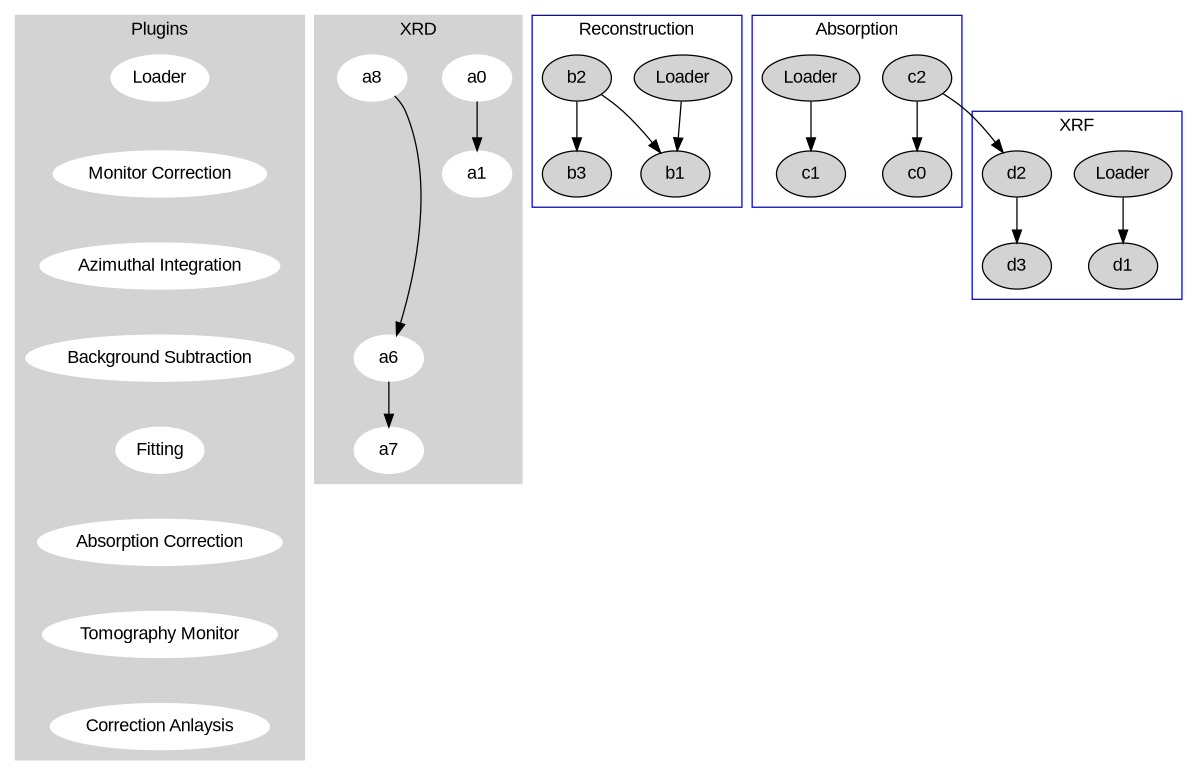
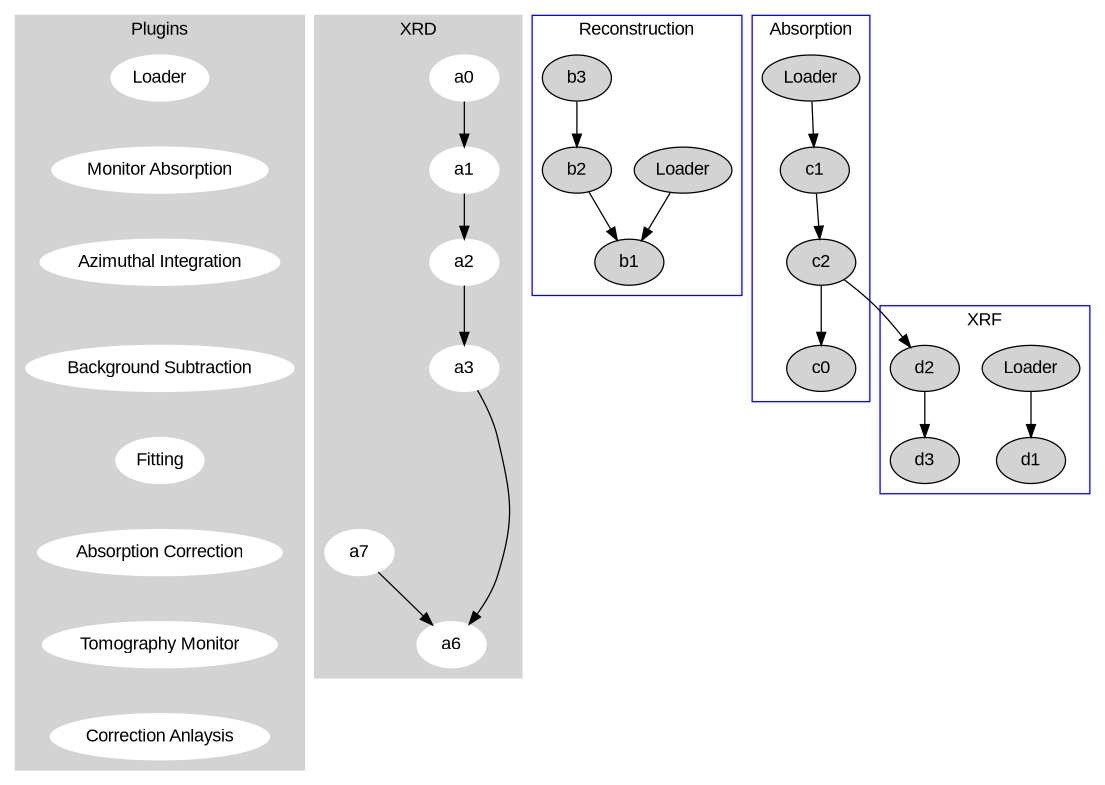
  digraph {
    fontname="Liberation Sans"
    node [color=white fontname="Liberation Sans" style=filled]
    edge [fontname="Liberation Sans"]
    n1 [label=Loader]
-   n2 [label="Monitor Correction"]
+   n2 [label="Monitor Absorption"]
    n3 [label="Azimuthal Integration"]
    n4 [label="Background Subtraction"]
    n5 [label=Fitting]
    n6 [label="Absorption Correction"]
    n7 [label="Tomography Monitor"]
    n8 [label="Correction Anlaysis"]
    a0
    a1
-   a3 [label=a8]
+   a2
+   a3
    a4 [style=invis]
    a6
    a5 [style=invis]
    a7
    n17 [label=Loader color=""]
    b1 [color=""]
    b2 [color=""]
    b3 [color=""]
    n21 [label=Loader color=""]
    c1 [color=""]
    c2 [color=""]
    n24 [label=c0 color=""]
    n25 [label=Loader color=""]
    d1 [color=""]
    d2 [color=""]
    d3 [color=""]
    subgraph cluster_1 {
      color=lightgrey
      label=Plugins
      style=filled
      n1
      n2
      n3
      n4
      n5
      n6
      n7
      n8
    }
    subgraph cluster_2 {
      color=lightgrey
      label=XRD
      style=filled
      a0
      a1
+     a2
      a3
      a4
      a6
      a5
      a7
    }
    subgraph cluster_3 {
      color=blue
      label=Reconstruction
      n17
      b1
      b2
      b3
    }
    subgraph cluster_4 {
      color=blue
      label=Absorption
      n21
      c1
      c2
      n24
    }
    subgraph cluster_5 {
      color=blue
      label=XRF
      n25
      d1
      d2
      d3
    }
    n1 -> n2 [style=invis]
    n2 -> n3 [style=invis]
    n3 -> n4 [style=invis]
    n4 -> n5 [style=invis]
    n5 -> n6 [style=invis]
    n6 -> n7 [style=invis]
    n7 -> n8 [style=invis]
    a0 -> a1
+   a1 -> a2
+   a2 -> a3
    a3 -> a4 [style=invis]
    a3 -> a6
    a4 -> a5 [style=invis]
-   a6 -> a7
+   a7 -> a6
    a5 -> a6 [style=invis]
    n17 -> b1
    b2 -> b1
-   b2 -> b3
+   b3 -> b2
    n21 -> c1
+   c1 -> c2
    c2 -> n24
    c2 -> d2
    n25 -> d1
    d2 -> d3
  }
